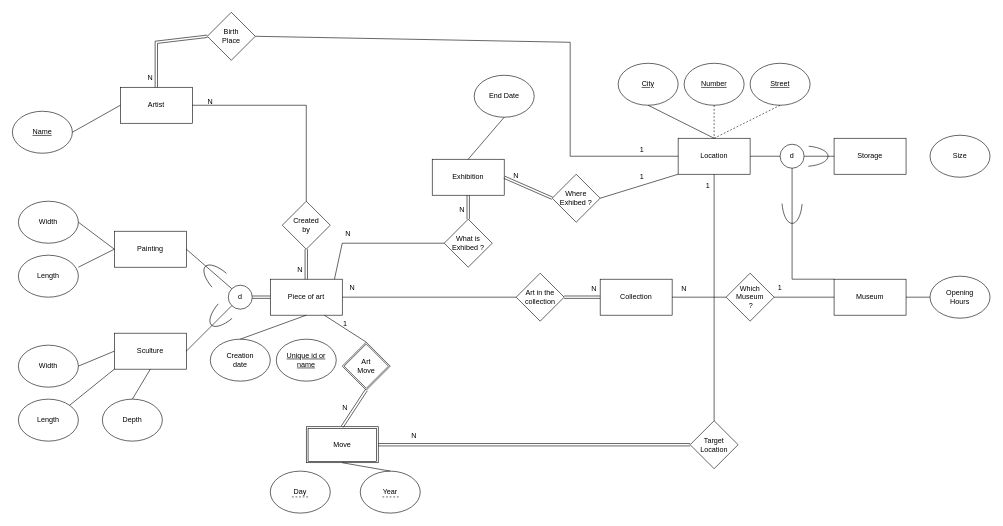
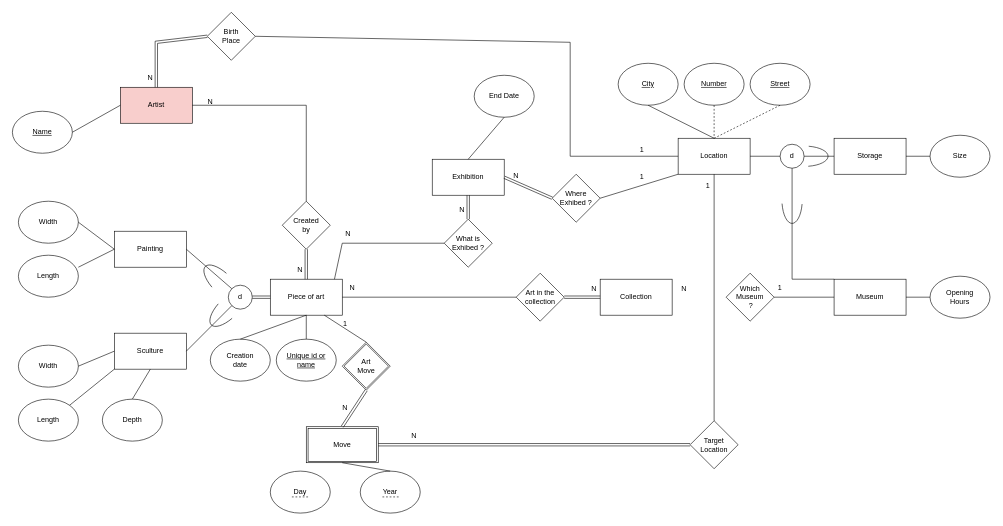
  <mxCell id="0" />
  <mxCell id="1" parent="0" />
- <mxCell id="2" value="Artist" style="rounded=0;whiteSpace=wrap;html=1;" parent="1" vertex="1"><mxGeometry x="200" y="145" width="120" height="60" as="geometry" /></mxCell>
+ <mxCell id="2" value="Artist" style="rounded=0;whiteSpace=wrap;html=1;fillColor=#f8cecc;" parent="1" vertex="1"><mxGeometry x="200" y="145" width="120" height="60" as="geometry" /></mxCell>
  <mxCell id="3" value="&lt;div&gt;Piece of art&lt;/div&gt;" style="rounded=0;whiteSpace=wrap;html=1;" parent="1" vertex="1"><mxGeometry x="450" y="465" width="120" height="60" as="geometry" /></mxCell>
  <mxCell id="4" value="Museum" style="rounded=0;whiteSpace=wrap;html=1;" parent="1" vertex="1"><mxGeometry x="1390" y="465" width="120" height="60" as="geometry" /></mxCell>
  <mxCell id="5" value="Location" style="rounded=0;whiteSpace=wrap;html=1;" parent="1" vertex="1"><mxGeometry x="1130" y="230" width="120" height="60" as="geometry" /></mxCell>
  <mxCell id="6" value="Move" style="rounded=0;whiteSpace=wrap;html=1;" parent="1" vertex="1"><mxGeometry x="510" y="711" width="120" height="60" as="geometry" /></mxCell>
  <mxCell id="7" value="Storage" style="rounded=0;whiteSpace=wrap;html=1;" parent="1" vertex="1"><mxGeometry x="1390" y="230" width="120" height="60" as="geometry" /></mxCell>
  <mxCell id="8" value="Exhibition" style="rounded=0;whiteSpace=wrap;html=1;" parent="1" vertex="1"><mxGeometry x="720" y="265" width="120" height="60" as="geometry" /></mxCell>
  <mxCell id="9" value="Collection" style="rounded=0;whiteSpace=wrap;html=1;" parent="1" vertex="1"><mxGeometry x="1000" y="465" width="120" height="60" as="geometry" /></mxCell>
  <mxCell id="10" value="Painting" style="rounded=0;whiteSpace=wrap;html=1;" parent="1" vertex="1"><mxGeometry x="190" y="385" width="120" height="60" as="geometry" /></mxCell>
  <mxCell id="11" value="Sculture" style="rounded=0;whiteSpace=wrap;html=1;" parent="1" vertex="1"><mxGeometry x="190" y="555" width="120" height="60" as="geometry" /></mxCell>
  <mxCell id="12" value="&lt;div&gt;Birth&lt;/div&gt;&lt;div&gt;Place&lt;br&gt;&lt;/div&gt;" style="rhombus;whiteSpace=wrap;html=1;" parent="1" vertex="1"><mxGeometry x="345" y="20" width="80" height="80" as="geometry" /></mxCell>
  <mxCell id="13" value="Name" style="ellipse;whiteSpace=wrap;html=1;fontStyle=4" parent="1" vertex="1"><mxGeometry x="20" y="185" width="100" height="70" as="geometry" /></mxCell>
  <mxCell id="14" value="City" style="ellipse;whiteSpace=wrap;html=1;fontStyle=4" parent="1" vertex="1"><mxGeometry x="1030" y="105" width="100" height="70" as="geometry" /></mxCell>
  <mxCell id="15" value="Number" style="ellipse;whiteSpace=wrap;html=1;fontStyle=4" parent="1" vertex="1"><mxGeometry x="1140" y="105" width="100" height="70" as="geometry" /></mxCell>
  <mxCell id="16" value="Street" style="ellipse;whiteSpace=wrap;html=1;fontStyle=4" parent="1" vertex="1"><mxGeometry x="1250" y="105" width="100" height="70" as="geometry" /></mxCell>
  <mxCell id="17" value="Width" style="ellipse;whiteSpace=wrap;html=1;" parent="1" vertex="1"><mxGeometry x="30" y="335" width="100" height="70" as="geometry" /></mxCell>
  <mxCell id="18" value="Length" style="ellipse;whiteSpace=wrap;html=1;" parent="1" vertex="1"><mxGeometry x="30" y="425" width="100" height="70" as="geometry" /></mxCell>
  <mxCell id="19" value="Width" style="ellipse;whiteSpace=wrap;html=1;" parent="1" vertex="1"><mxGeometry x="30" y="575" width="100" height="70" as="geometry" /></mxCell>
  <mxCell id="20" value="Length" style="ellipse;whiteSpace=wrap;html=1;" parent="1" vertex="1"><mxGeometry x="30" y="665" width="100" height="70" as="geometry" /></mxCell>
  <mxCell id="21" value="Depth" style="ellipse;whiteSpace=wrap;html=1;" parent="1" vertex="1"><mxGeometry x="170" y="665" width="100" height="70" as="geometry" /></mxCell>
  <mxCell id="22" value="" style="endArrow=none;html=1;rounded=0;entryX=1;entryY=0.5;entryDx=0;entryDy=0;" parent="1" target="13" edge="1"><mxGeometry width="50" height="50" relative="1" as="geometry"><mxPoint x="200" y="175" as="sourcePoint" /><mxPoint x="540" y="445" as="targetPoint" /></mxGeometry></mxCell>
  <mxCell id="23" value="" style="endArrow=none;html=1;rounded=0;entryX=0.5;entryY=0;entryDx=0;entryDy=0;exitX=0.5;exitY=1;exitDx=0;exitDy=0;" parent="1" source="14" target="5" edge="1"><mxGeometry width="50" height="50" relative="1" as="geometry"><mxPoint x="910" y="215" as="sourcePoint" /><mxPoint x="960" y="165" as="targetPoint" /></mxGeometry></mxCell>
  <mxCell id="24" value="" style="endArrow=none;html=1;rounded=0;entryX=0.5;entryY=0;entryDx=0;entryDy=0;exitX=0.5;exitY=1;exitDx=0;exitDy=0;dashed=1;" parent="1" source="15" target="5" edge="1"><mxGeometry width="50" height="50" relative="1" as="geometry"><mxPoint x="1090" y="185" as="sourcePoint" /><mxPoint x="1200" y="235" as="targetPoint" /></mxGeometry></mxCell>
  <mxCell id="25" value="" style="endArrow=none;html=1;rounded=0;entryX=0.5;entryY=0;entryDx=0;entryDy=0;exitX=0.5;exitY=1;exitDx=0;exitDy=0;dashed=1;" parent="1" source="16" target="5" edge="1"><mxGeometry width="50" height="50" relative="1" as="geometry"><mxPoint x="1200" y="185" as="sourcePoint" /><mxPoint x="1200" y="235" as="targetPoint" /></mxGeometry></mxCell>
  <mxCell id="26" value="" style="endArrow=none;html=1;rounded=0;exitX=1;exitY=0.5;exitDx=0;exitDy=0;entryX=0;entryY=0.5;entryDx=0;entryDy=0;" parent="1" source="17" target="10" edge="1"><mxGeometry width="50" height="50" relative="1" as="geometry"><mxPoint x="490" y="375" as="sourcePoint" /><mxPoint x="540" y="325" as="targetPoint" /></mxGeometry></mxCell>
  <mxCell id="27" value="" style="endArrow=none;html=1;rounded=0;exitX=1;exitY=0.286;exitDx=0;exitDy=0;entryX=0;entryY=0.5;entryDx=0;entryDy=0;exitPerimeter=0;" parent="1" source="18" target="10" edge="1"><mxGeometry width="50" height="50" relative="1" as="geometry"><mxPoint x="140" y="380" as="sourcePoint" /><mxPoint x="200" y="435" as="targetPoint" /></mxGeometry></mxCell>
  <mxCell id="28" value="" style="endArrow=none;html=1;rounded=0;exitX=1;exitY=0.5;exitDx=0;exitDy=0;entryX=0;entryY=0.5;entryDx=0;entryDy=0;" parent="1" source="19" target="11" edge="1"><mxGeometry width="50" height="50" relative="1" as="geometry"><mxPoint x="490" y="585" as="sourcePoint" /><mxPoint x="540" y="535" as="targetPoint" /></mxGeometry></mxCell>
  <mxCell id="29" value="" style="endArrow=none;html=1;rounded=0;exitX=1;exitY=0;exitDx=0;exitDy=0;entryX=0;entryY=1;entryDx=0;entryDy=0;" parent="1" source="20" target="11" edge="1"><mxGeometry width="50" height="50" relative="1" as="geometry"><mxPoint x="490" y="585" as="sourcePoint" /><mxPoint x="540" y="535" as="targetPoint" /></mxGeometry></mxCell>
  <mxCell id="30" value="" style="endArrow=none;html=1;rounded=0;exitX=0.5;exitY=0;exitDx=0;exitDy=0;entryX=0.5;entryY=1;entryDx=0;entryDy=0;" parent="1" source="21" target="11" edge="1"><mxGeometry width="50" height="50" relative="1" as="geometry"><mxPoint x="490" y="585" as="sourcePoint" /><mxPoint x="540" y="535" as="targetPoint" /></mxGeometry></mxCell>
  <mxCell id="31" value="d" style="ellipse;whiteSpace=wrap;html=1;aspect=fixed;" parent="1" vertex="1"><mxGeometry x="380" y="475" width="40" height="40" as="geometry" /></mxCell>
  <mxCell id="32" value="" style="endArrow=none;html=1;rounded=0;entryX=0;entryY=0.5;entryDx=0;entryDy=0;exitX=1;exitY=0.5;exitDx=0;exitDy=0;shape=link;" parent="1" source="31" target="3" edge="1"><mxGeometry width="50" height="50" relative="1" as="geometry"><mxPoint x="490" y="495" as="sourcePoint" /><mxPoint x="540" y="445" as="targetPoint" /></mxGeometry></mxCell>
  <mxCell id="33" value="" style="endArrow=none;html=1;rounded=0;exitX=1;exitY=0.5;exitDx=0;exitDy=0;entryX=0;entryY=1;entryDx=0;entryDy=0;" parent="1" source="11" target="31" edge="1"><mxGeometry width="50" height="50" relative="1" as="geometry"><mxPoint x="490" y="495" as="sourcePoint" /><mxPoint x="540" y="445" as="targetPoint" /></mxGeometry></mxCell>
  <mxCell id="34" value="" style="endArrow=none;html=1;rounded=0;entryX=1;entryY=0.5;entryDx=0;entryDy=0;exitX=0;exitY=0;exitDx=0;exitDy=0;" parent="1" source="31" target="10" edge="1"><mxGeometry width="50" height="50" relative="1" as="geometry"><mxPoint x="490" y="495" as="sourcePoint" /><mxPoint x="540" y="445" as="targetPoint" /></mxGeometry></mxCell>
  <mxCell id="35" value="" style="endArrow=none;html=1;rounded=0;exitX=0.5;exitY=0;exitDx=0;exitDy=0;entryX=0;entryY=0.5;entryDx=0;entryDy=0;shape=link;" parent="1" source="2" target="12" edge="1"><mxGeometry width="50" height="50" relative="1" as="geometry"><mxPoint x="490" y="405" as="sourcePoint" /><mxPoint x="540" y="355" as="targetPoint" /><Array as="points"><mxPoint x="260" y="70" /></Array></mxGeometry></mxCell>
  <mxCell id="36" value="&lt;div&gt;Art&lt;/div&gt;&lt;div&gt;Move&lt;br&gt;&lt;/div&gt;" style="rhombus;whiteSpace=wrap;html=1;" parent="1" vertex="1"><mxGeometry x="570" y="570" width="80" height="80" as="geometry" /></mxCell>
  <mxCell id="37" value="" style="endArrow=none;html=1;rounded=0;entryX=0.75;entryY=1;entryDx=0;entryDy=0;exitX=0.5;exitY=0;exitDx=0;exitDy=0;" parent="1" source="36" target="3" edge="1"><mxGeometry width="50" height="50" relative="1" as="geometry"><mxPoint x="580" y="615" as="sourcePoint" /><mxPoint x="630" y="565" as="targetPoint" /></mxGeometry></mxCell>
  <mxCell id="38" value="" style="endArrow=none;html=1;rounded=0;exitX=0.5;exitY=0;exitDx=0;exitDy=0;entryX=0.5;entryY=1;entryDx=0;entryDy=0;shape=link;" parent="1" source="6" target="36" edge="1"><mxGeometry width="50" height="50" relative="1" as="geometry"><mxPoint x="580" y="615" as="sourcePoint" /><mxPoint x="630" y="565" as="targetPoint" /></mxGeometry></mxCell>
  <mxCell id="39" value="Target Location" style="rhombus;whiteSpace=wrap;html=1;" parent="1" vertex="1"><mxGeometry x="1150" y="701" width="80" height="80" as="geometry" /></mxCell>
  <mxCell id="40" value="" style="endArrow=none;html=1;rounded=0;exitX=1;exitY=0.5;exitDx=0;exitDy=0;entryX=0;entryY=0.5;entryDx=0;entryDy=0;shape=link;" parent="1" source="6" target="39" edge="1"><mxGeometry width="50" height="50" relative="1" as="geometry"><mxPoint x="610" y="585" as="sourcePoint" /><mxPoint x="660" y="535" as="targetPoint" /></mxGeometry></mxCell>
  <mxCell id="41" value="&lt;div&gt;Created&lt;/div&gt;&lt;div&gt;by&lt;br&gt;&lt;/div&gt;" style="rhombus;whiteSpace=wrap;html=1;" parent="1" vertex="1"><mxGeometry x="470" y="335" width="80" height="80" as="geometry" /></mxCell>
  <mxCell id="42" value="" style="endArrow=none;html=1;rounded=0;entryX=1;entryY=0.5;entryDx=0;entryDy=0;" parent="1" target="2" edge="1"><mxGeometry width="50" height="50" relative="1" as="geometry"><mxPoint x="510" y="335" as="sourcePoint" /><mxPoint x="560" y="285" as="targetPoint" /><Array as="points"><mxPoint x="510" y="175" /></Array></mxGeometry></mxCell>
  <mxCell id="43" value="" style="endArrow=none;html=1;rounded=0;entryX=0.5;entryY=1;entryDx=0;entryDy=0;exitX=0.5;exitY=0;exitDx=0;exitDy=0;shape=link;" parent="1" source="3" target="41" edge="1"><mxGeometry width="50" height="50" relative="1" as="geometry"><mxPoint x="610" y="555" as="sourcePoint" /><mxPoint x="660" y="505" as="targetPoint" /></mxGeometry></mxCell>
  <mxCell id="44" value="" style="endArrow=none;html=1;rounded=0;exitX=1;exitY=0.5;exitDx=0;exitDy=0;entryX=0;entryY=0.5;entryDx=0;entryDy=0;" parent="1" source="12" target="5" edge="1"><mxGeometry width="50" height="50" relative="1" as="geometry"><mxPoint x="590" y="495" as="sourcePoint" /><mxPoint x="640" y="445" as="targetPoint" /><Array as="points"><mxPoint x="950" y="70" /><mxPoint x="950" y="260" /></Array></mxGeometry></mxCell>
  <mxCell id="45" value="" style="endArrow=none;html=1;rounded=0;entryX=0.5;entryY=1;entryDx=0;entryDy=0;exitX=0.5;exitY=0;exitDx=0;exitDy=0;" parent="1" source="39" target="5" edge="1"><mxGeometry width="50" height="50" relative="1" as="geometry"><mxPoint x="755" y="615" as="sourcePoint" /><mxPoint x="805" y="565" as="targetPoint" /></mxGeometry></mxCell>
  <mxCell id="46" value="&lt;div&gt;Creation&lt;/div&gt;&lt;div&gt;date&lt;br&gt;&lt;/div&gt;" style="ellipse;whiteSpace=wrap;html=1;" parent="1" vertex="1"><mxGeometry x="350" y="565" width="100" height="70" as="geometry" /></mxCell>
  <mxCell id="47" value="" style="endArrow=none;html=1;rounded=0;exitX=0.5;exitY=0;exitDx=0;exitDy=0;entryX=0.5;entryY=1;entryDx=0;entryDy=0;" parent="1" source="46" target="3" edge="1"><mxGeometry width="50" height="50" relative="1" as="geometry"><mxPoint x="230" y="675" as="sourcePoint" /><mxPoint x="260" y="625" as="targetPoint" /></mxGeometry></mxCell>
  <mxCell id="48" value="Day" style="ellipse;whiteSpace=wrap;html=1;" parent="1" vertex="1"><mxGeometry x="450" y="785" width="100" height="70" as="geometry" /></mxCell>
  <mxCell id="49" value="Year" style="ellipse;whiteSpace=wrap;html=1;" parent="1" vertex="1"><mxGeometry x="600" y="785" width="100" height="70" as="geometry" /></mxCell>
  <mxCell id="50" value="" style="endArrow=none;html=1;rounded=0;entryX=0.5;entryY=0;entryDx=0;entryDy=0;exitX=0.5;exitY=1;exitDx=0;exitDy=0;" parent="1" source="6" target="49" edge="1"><mxGeometry width="50" height="50" relative="1" as="geometry"><mxPoint x="640" y="525" as="sourcePoint" /><mxPoint x="690" y="475" as="targetPoint" /></mxGeometry></mxCell>
  <mxCell id="51" value="d" style="ellipse;whiteSpace=wrap;html=1;aspect=fixed;" parent="1" vertex="1"><mxGeometry x="1300" y="240" width="40" height="40" as="geometry" /></mxCell>
  <mxCell id="52" value="Size" style="ellipse;whiteSpace=wrap;html=1;" parent="1" vertex="1"><mxGeometry x="1550" y="225" width="100" height="70" as="geometry" /></mxCell>
  <mxCell id="53" value="&lt;div&gt;Opening&lt;/div&gt;&lt;div&gt;Hours&lt;br&gt;&lt;/div&gt;" style="ellipse;whiteSpace=wrap;html=1;" parent="1" vertex="1"><mxGeometry x="1550" y="460" width="100" height="70" as="geometry" /></mxCell>
  <mxCell id="54" value="" style="endArrow=none;html=1;rounded=0;entryX=0;entryY=0.5;entryDx=0;entryDy=0;exitX=1;exitY=0.5;exitDx=0;exitDy=0;" parent="1" source="5" target="51" edge="1"><mxGeometry width="50" height="50" relative="1" as="geometry"><mxPoint x="1120" y="495" as="sourcePoint" /><mxPoint x="1170" y="445" as="targetPoint" /></mxGeometry></mxCell>
  <mxCell id="55" value="" style="endArrow=none;html=1;rounded=0;entryX=0;entryY=0.5;entryDx=0;entryDy=0;exitX=1;exitY=0.5;exitDx=0;exitDy=0;" parent="1" source="51" target="7" edge="1"><mxGeometry width="50" height="50" relative="1" as="geometry"><mxPoint x="1260" y="270" as="sourcePoint" /><mxPoint x="1310" y="270" as="targetPoint" /></mxGeometry></mxCell>
  <mxCell id="56" value="" style="endArrow=none;html=1;rounded=0;entryX=0;entryY=0;entryDx=0;entryDy=0;exitX=0.5;exitY=1;exitDx=0;exitDy=0;" parent="1" source="51" target="4" edge="1"><mxGeometry width="50" height="50" relative="1" as="geometry"><mxPoint x="1350" y="270" as="sourcePoint" /><mxPoint x="1410" y="265" as="targetPoint" /><Array as="points"><mxPoint x="1320" y="465" /></Array></mxGeometry></mxCell>
+ <mxCell id="57" value="" style="endArrow=none;html=1;rounded=0;entryX=0;entryY=0.5;entryDx=0;entryDy=0;exitX=1;exitY=0.5;exitDx=0;exitDy=0;" parent="1" source="7" target="52" edge="1"><mxGeometry width="50" height="50" relative="1" as="geometry"><mxPoint x="1120" y="495" as="sourcePoint" /><mxPoint x="1170" y="445" as="targetPoint" /></mxGeometry></mxCell>
  <mxCell id="58" value="" style="endArrow=none;html=1;rounded=0;entryX=0;entryY=0.5;entryDx=0;entryDy=0;exitX=1;exitY=0.5;exitDx=0;exitDy=0;" parent="1" source="4" target="53" edge="1"><mxGeometry width="50" height="50" relative="1" as="geometry"><mxPoint x="1520" y="270" as="sourcePoint" /><mxPoint x="1560" y="265" as="targetPoint" /></mxGeometry></mxCell>
  <mxCell id="59" value="Art in the collection" style="rhombus;whiteSpace=wrap;html=1;" parent="1" vertex="1"><mxGeometry x="860" y="455" width="80" height="80" as="geometry" /></mxCell>
  <mxCell id="60" value="" style="endArrow=none;html=1;rounded=0;exitX=0;exitY=0.5;exitDx=0;exitDy=0;entryX=1;entryY=0.5;entryDx=0;entryDy=0;shape=link;" parent="1" source="9" target="59" edge="1"><mxGeometry width="50" height="50" relative="1" as="geometry"><mxPoint x="870" y="555" as="sourcePoint" /><mxPoint x="920" y="505" as="targetPoint" /></mxGeometry></mxCell>
  <mxCell id="61" value="" style="endArrow=none;html=1;rounded=0;exitX=1;exitY=0.5;exitDx=0;exitDy=0;entryX=0;entryY=0.5;entryDx=0;entryDy=0;" parent="1" source="3" target="59" edge="1"><mxGeometry width="50" height="50" relative="1" as="geometry"><mxPoint x="870" y="555" as="sourcePoint" /><mxPoint x="920" y="505" as="targetPoint" /></mxGeometry></mxCell>
  <mxCell id="62" value="&lt;div&gt;Which&lt;/div&gt;&lt;div&gt;Museum&lt;br&gt;&lt;/div&gt;&amp;nbsp;?" style="rhombus;whiteSpace=wrap;html=1;" parent="1" vertex="1"><mxGeometry x="1210" y="455" width="80" height="80" as="geometry" /></mxCell>
- <mxCell id="63" value="" style="endArrow=none;html=1;rounded=0;exitX=1;exitY=0.5;exitDx=0;exitDy=0;entryX=0;entryY=0.5;entryDx=0;entryDy=0;" parent="1" source="9" target="62" edge="1"><mxGeometry width="50" height="50" relative="1" as="geometry"><mxPoint x="1110" y="555" as="sourcePoint" /><mxPoint x="1160" y="505" as="targetPoint" /></mxGeometry></mxCell>
  <mxCell id="64" value="" style="endArrow=none;html=1;rounded=0;exitX=1;exitY=0.5;exitDx=0;exitDy=0;entryX=0;entryY=0.5;entryDx=0;entryDy=0;" parent="1" source="62" target="4" edge="1"><mxGeometry width="50" height="50" relative="1" as="geometry"><mxPoint x="1130" y="505" as="sourcePoint" /><mxPoint x="1220" y="505" as="targetPoint" /></mxGeometry></mxCell>
  <mxCell id="65" value="End Date" style="ellipse;whiteSpace=wrap;html=1;" parent="1" vertex="1"><mxGeometry x="790" y="125" width="100" height="70" as="geometry" /></mxCell>
  <mxCell id="66" value="" style="endArrow=none;html=1;rounded=0;entryX=0.5;entryY=0;entryDx=0;entryDy=0;exitX=0.5;exitY=1;exitDx=0;exitDy=0;" parent="1" source="65" target="8" edge="1"><mxGeometry width="50" height="50" relative="1" as="geometry"><mxPoint x="680" y="210" as="sourcePoint" /><mxPoint x="780" y="255" as="targetPoint" /></mxGeometry></mxCell>
  <mxCell id="67" value="&lt;div&gt;What is &lt;br&gt;&lt;/div&gt;&lt;div&gt;Exhibed ?&lt;br&gt;&lt;/div&gt;" style="rhombus;whiteSpace=wrap;html=1;" parent="1" vertex="1"><mxGeometry x="740" y="365" width="80" height="80" as="geometry" /></mxCell>
  <mxCell id="68" value="" style="endArrow=none;html=1;rounded=0;exitX=0.5;exitY=0;exitDx=0;exitDy=0;entryX=0.5;entryY=1;entryDx=0;entryDy=0;shape=link;" parent="1" source="67" target="8" edge="1"><mxGeometry width="50" height="50" relative="1" as="geometry"><mxPoint x="860" y="435" as="sourcePoint" /><mxPoint x="910" y="385" as="targetPoint" /></mxGeometry></mxCell>
  <mxCell id="69" value="" style="endArrow=none;html=1;rounded=0;entryX=0;entryY=0.5;entryDx=0;entryDy=0;" parent="1" target="67" edge="1"><mxGeometry width="50" height="50" relative="1" as="geometry"><mxPoint x="557" y="465" as="sourcePoint" /><mxPoint x="910" y="385" as="targetPoint" /><Array as="points"><mxPoint x="570" y="405" /></Array></mxGeometry></mxCell>
  <mxCell id="70" value="&lt;div&gt;Where&lt;/div&gt;&lt;div&gt;Exhibed ?&lt;br&gt;&lt;/div&gt;" style="rhombus;whiteSpace=wrap;html=1;" parent="1" vertex="1"><mxGeometry x="920" y="290" width="80" height="80" as="geometry" /></mxCell>
  <mxCell id="71" value="" style="endArrow=none;html=1;rounded=0;entryX=0;entryY=0.5;entryDx=0;entryDy=0;exitX=1;exitY=0.5;exitDx=0;exitDy=0;shape=link;" parent="1" source="8" target="70" edge="1"><mxGeometry width="50" height="50" relative="1" as="geometry"><mxPoint x="860" y="435" as="sourcePoint" /><mxPoint x="910" y="385" as="targetPoint" /></mxGeometry></mxCell>
  <mxCell id="72" value="" style="endArrow=none;html=1;rounded=0;entryX=0;entryY=1;entryDx=0;entryDy=0;exitX=1;exitY=0.5;exitDx=0;exitDy=0;" parent="1" source="70" target="5" edge="1"><mxGeometry width="50" height="50" relative="1" as="geometry"><mxPoint x="860" y="435" as="sourcePoint" /><mxPoint x="910" y="385" as="targetPoint" /></mxGeometry></mxCell>
  <mxCell id="73" value="" style="verticalLabelPosition=bottom;verticalAlign=top;html=1;shape=mxgraph.basic.arc;startAngle=0.531;endAngle=0.972;rotation=-90;" vertex="1" parent="1"><mxGeometry x="1280" y="315" width="80" height="34" as="geometry" /></mxCell>
  <mxCell id="74" value="" style="verticalLabelPosition=bottom;verticalAlign=top;html=1;shape=mxgraph.basic.arc;startAngle=0.531;endAngle=0.972;rotation=-180;" vertex="1" parent="1"><mxGeometry x="1300" y="243" width="80" height="34" as="geometry" /></mxCell>
  <mxCell id="75" value="" style="verticalLabelPosition=bottom;verticalAlign=top;html=1;shape=mxgraph.basic.arc;startAngle=0.531;endAngle=0.972;rotation=45;" vertex="1" parent="1"><mxGeometry x="330" y="455" width="80" height="34" as="geometry" /></mxCell>
  <mxCell id="76" value="" style="verticalLabelPosition=bottom;verticalAlign=top;html=1;shape=mxgraph.basic.arc;startAngle=0.531;endAngle=0.972;rotation=-45;" vertex="1" parent="1"><mxGeometry x="340" y="496" width="80" height="34" as="geometry" /></mxCell>
  <mxCell id="77" value="" style="rounded=0;whiteSpace=wrap;html=1;fillColor=none;" vertex="1" parent="1"><mxGeometry x="513" y="714" width="114" height="55" as="geometry" /></mxCell>
  <mxCell id="78" value="" style="endArrow=none;dashed=1;html=1;rounded=0;" edge="1" parent="1"><mxGeometry width="50" height="50" relative="1" as="geometry"><mxPoint x="486" y="828" as="sourcePoint" /><mxPoint x="516" y="828" as="targetPoint" /></mxGeometry></mxCell>
  <mxCell id="79" value="" style="endArrow=none;dashed=1;html=1;rounded=0;" edge="1" parent="1"><mxGeometry width="50" height="50" relative="1" as="geometry"><mxPoint x="637" y="828" as="sourcePoint" /><mxPoint x="667" y="828" as="targetPoint" /></mxGeometry></mxCell>
  <mxCell id="80" value="&lt;div&gt;&lt;br&gt;&lt;/div&gt;" style="rhombus;whiteSpace=wrap;html=1;fillColor=none;" vertex="1" parent="1"><mxGeometry x="573" y="573" width="74" height="74" as="geometry" /></mxCell>
  <mxCell id="81" value="N" style="text;html=1;align=center;verticalAlign=middle;whiteSpace=wrap;rounded=0;" vertex="1" parent="1"><mxGeometry x="320" y="155" width="60" height="30" as="geometry" /></mxCell>
  <mxCell id="82" value="N" style="text;html=1;align=center;verticalAlign=middle;whiteSpace=wrap;rounded=0;" vertex="1" parent="1"><mxGeometry x="470" y="435" width="60" height="30" as="geometry" /></mxCell>
  <mxCell id="83" value="N" style="text;html=1;align=center;verticalAlign=middle;whiteSpace=wrap;rounded=0;" vertex="1" parent="1"><mxGeometry x="240" y="115" width="20" height="30" as="geometry" /></mxCell>
  <mxCell id="84" value="1" style="text;html=1;align=center;verticalAlign=middle;whiteSpace=wrap;rounded=0;" vertex="1" parent="1"><mxGeometry x="1060" y="235" width="20" height="30" as="geometry" /></mxCell>
  <mxCell id="85" value="N" style="text;html=1;align=center;verticalAlign=middle;whiteSpace=wrap;rounded=0;" vertex="1" parent="1"><mxGeometry x="577" y="465" width="20" height="30" as="geometry" /></mxCell>
  <mxCell id="86" value="N" style="text;html=1;align=center;verticalAlign=middle;whiteSpace=wrap;rounded=0;" vertex="1" parent="1"><mxGeometry x="980" y="466" width="20" height="30" as="geometry" /></mxCell>
  <mxCell id="87" value="N" style="text;html=1;align=center;verticalAlign=middle;whiteSpace=wrap;rounded=0;" vertex="1" parent="1"><mxGeometry x="1130" y="466" width="20" height="30" as="geometry" /></mxCell>
  <mxCell id="88" value="1" style="text;html=1;align=center;verticalAlign=middle;whiteSpace=wrap;rounded=0;" vertex="1" parent="1"><mxGeometry x="1290" y="465" width="20" height="30" as="geometry" /></mxCell>
  <mxCell id="89" value="N" style="text;html=1;align=center;verticalAlign=middle;whiteSpace=wrap;rounded=0;" vertex="1" parent="1"><mxGeometry x="570" y="375" width="20" height="30" as="geometry" /></mxCell>
  <mxCell id="90" value="N" style="text;html=1;align=center;verticalAlign=middle;whiteSpace=wrap;rounded=0;" vertex="1" parent="1"><mxGeometry x="760" y="335" width="20" height="30" as="geometry" /></mxCell>
  <mxCell id="91" value="N" style="text;html=1;align=center;verticalAlign=middle;whiteSpace=wrap;rounded=0;" vertex="1" parent="1"><mxGeometry x="850" y="277" width="20" height="30" as="geometry" /></mxCell>
  <mxCell id="92" value="1" style="text;html=1;align=center;verticalAlign=middle;whiteSpace=wrap;rounded=0;" vertex="1" parent="1"><mxGeometry x="1060" y="280" width="20" height="30" as="geometry" /></mxCell>
  <mxCell id="93" value="N" style="text;html=1;align=center;verticalAlign=middle;whiteSpace=wrap;rounded=0;" vertex="1" parent="1"><mxGeometry x="565" y="665" width="20" height="30" as="geometry" /></mxCell>
  <mxCell id="94" value="1" style="text;html=1;align=center;verticalAlign=middle;whiteSpace=wrap;rounded=0;" vertex="1" parent="1"><mxGeometry x="565" y="525" width="20" height="30" as="geometry" /></mxCell>
  <mxCell id="95" value="N" style="text;html=1;align=center;verticalAlign=middle;whiteSpace=wrap;rounded=0;" vertex="1" parent="1"><mxGeometry x="680" y="711" width="20" height="30" as="geometry" /></mxCell>
  <mxCell id="96" value="1" style="text;html=1;align=center;verticalAlign=middle;whiteSpace=wrap;rounded=0;" vertex="1" parent="1"><mxGeometry x="1170" y="295" width="20" height="30" as="geometry" /></mxCell>
  <mxCell id="97" value="Unique id or name" style="ellipse;whiteSpace=wrap;html=1;fontStyle=4" vertex="1" parent="1"><mxGeometry x="460" y="565" width="100" height="70" as="geometry" /></mxCell>
+ <mxCell id="98" value="" style="endArrow=none;html=1;rounded=0;exitX=0.5;exitY=0;exitDx=0;exitDy=0;entryX=0.5;entryY=1;entryDx=0;entryDy=0;" edge="1" parent="1" source="97" target="3"><mxGeometry width="50" height="50" relative="1" as="geometry"><mxPoint x="830" y="455" as="sourcePoint" /><mxPoint x="880" y="405" as="targetPoint" /></mxGeometry></mxCell>
